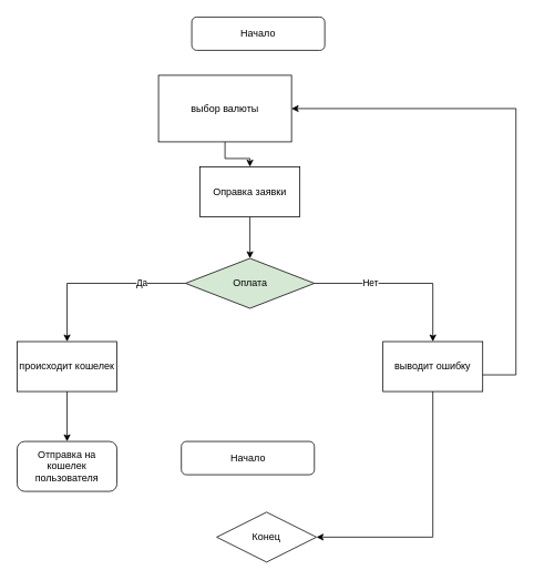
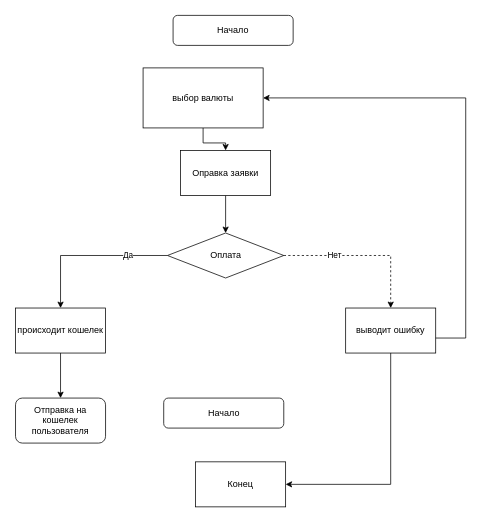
  <mxCell id="0" />
  <mxCell id="1" parent="0" />
  <mxCell id="2" value="Начало" style="rounded=1;whiteSpace=wrap;html=1;" vertex="1" parent="1"><mxGeometry x="217.5" y="530" width="160" height="40" as="geometry" /></mxCell>
  <mxCell id="3" style="edgeStyle=orthogonalEdgeStyle;rounded=0;orthogonalLoop=1;jettySize=auto;html=1;" edge="1" parent="1" source="4" target="18"><mxGeometry relative="1" as="geometry" /></mxCell>
  <mxCell id="4" value="выбор валюты" style="rounded=0;whiteSpace=wrap;html=1;" vertex="1" parent="1"><mxGeometry x="190" y="90" width="160" height="80" as="geometry" /></mxCell>
  <mxCell id="5" style="edgeStyle=orthogonalEdgeStyle;rounded=0;orthogonalLoop=1;jettySize=auto;html=1;" edge="1" parent="1" source="9" target="12"><mxGeometry relative="1" as="geometry" /></mxCell>
  <mxCell id="6" value="Да" style="edgeLabel;html=1;align=center;verticalAlign=middle;resizable=0;points=[];" vertex="1" connectable="0" parent="5"><mxGeometry x="-0.505" y="-1" relative="1" as="geometry"><mxPoint as="offset" /></mxGeometry></mxCell>
- <mxCell id="7" style="edgeStyle=orthogonalEdgeStyle;rounded=0;orthogonalLoop=1;jettySize=auto;html=1;entryX=0.5;entryY=0;entryDx=0;entryDy=0;" edge="1" parent="1" source="9" target="10"><mxGeometry relative="1" as="geometry" /></mxCell>
+ <mxCell id="7" style="edgeStyle=orthogonalEdgeStyle;rounded=0;orthogonalLoop=1;jettySize=auto;html=1;entryX=0.5;entryY=0;entryDx=0;entryDy=0;dashed=1;" edge="1" parent="1" source="9" target="10"><mxGeometry relative="1" as="geometry" /></mxCell>
  <mxCell id="8" value="Нет" style="edgeLabel;html=1;align=center;verticalAlign=middle;resizable=0;points=[];" vertex="1" connectable="0" parent="7"><mxGeometry x="-0.371" y="1" relative="1" as="geometry"><mxPoint as="offset" /></mxGeometry></mxCell>
- <mxCell id="9" value="Оплата" style="rhombus;whiteSpace=wrap;html=1;fillColor=#d5e8d4;" vertex="1" parent="1"><mxGeometry x="222.5" y="310" width="155" height="60" as="geometry" /></mxCell>
+ <mxCell id="9" value="Оплата" style="rhombus;whiteSpace=wrap;html=1;" vertex="1" parent="1"><mxGeometry x="222.5" y="310" width="155" height="60" as="geometry" /></mxCell>
  <mxCell id="10" value="выводит ошибку" style="rounded=0;whiteSpace=wrap;html=1;" vertex="1" parent="1"><mxGeometry x="460" y="410" width="120" height="60" as="geometry" /></mxCell>
  <mxCell id="11" style="edgeStyle=orthogonalEdgeStyle;rounded=0;orthogonalLoop=1;jettySize=auto;html=1;entryX=0.5;entryY=0;entryDx=0;entryDy=0;" edge="1" parent="1" source="12" target="13"><mxGeometry relative="1" as="geometry" /></mxCell>
  <mxCell id="12" value="происходит кошелек" style="rounded=0;whiteSpace=wrap;html=1;" vertex="1" parent="1"><mxGeometry x="20" y="410" width="120" height="60" as="geometry" /></mxCell>
  <mxCell id="13" value="Отправка на кошелек пользователя" style="whiteSpace=wrap;html=1;rounded=1;" vertex="1" parent="1"><mxGeometry x="20" y="530" width="120" height="60" as="geometry" /></mxCell>
  <mxCell id="14" value="" style="endArrow=classic;html=1;rounded=0;entryX=1;entryY=0.5;entryDx=0;entryDy=0;" edge="1" parent="1" target="4"><mxGeometry width="50" height="50" relative="1" as="geometry"><mxPoint x="580" y="450" as="sourcePoint" /><mxPoint x="630" y="400" as="targetPoint" /><Array as="points"><mxPoint x="620" y="450" /><mxPoint x="620" y="130" /></Array></mxGeometry></mxCell>
- <mxCell id="15" value="Конец" style="rhombus;whiteSpace=wrap;html=1;" vertex="1" parent="1"><mxGeometry x="260" y="615" width="120" height="60" as="geometry" /></mxCell>
+ <mxCell id="15" value="Конец" style="rounded=0;whiteSpace=wrap;html=1;" vertex="1" parent="1"><mxGeometry x="260" y="615" width="120" height="60" as="geometry" /></mxCell>
  <mxCell id="16" value="" style="endArrow=classic;html=1;rounded=0;exitX=0.5;exitY=1;exitDx=0;exitDy=0;entryX=1;entryY=0.5;entryDx=0;entryDy=0;" edge="1" parent="1" source="10" target="15"><mxGeometry width="50" height="50" relative="1" as="geometry"><mxPoint x="460" y="600" as="sourcePoint" /><mxPoint x="510" y="550" as="targetPoint" /><Array as="points"><mxPoint x="520" y="645" /></Array></mxGeometry></mxCell>
  <mxCell id="17" style="edgeStyle=orthogonalEdgeStyle;rounded=0;orthogonalLoop=1;jettySize=auto;html=1;entryX=0.5;entryY=0;entryDx=0;entryDy=0;" edge="1" parent="1" source="18" target="9"><mxGeometry relative="1" as="geometry" /></mxCell>
  <mxCell id="18" value="Оправка заявки" style="rounded=0;whiteSpace=wrap;html=1;" vertex="1" parent="1"><mxGeometry x="240" y="200" width="120" height="60" as="geometry" /></mxCell>
  <mxCell id="19" value="Начало" style="rounded=1;whiteSpace=wrap;html=1;" vertex="1" parent="1"><mxGeometry x="230" y="20" width="160" height="40" as="geometry" /></mxCell>
